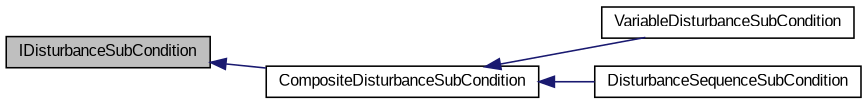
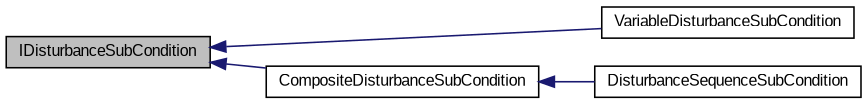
  digraph {
    fontname="Liberation Sans"
    rankdir=LR
    node [color=black fillcolor=white fontname="Liberation Sans" fontsize=10 shape=record style=filled]
    edge [color=midnightblue dir=back fontname="Liberation Sans" fontsize=10 labelfontname=Helvetica labelfontsize=10 style=solid]
    n1 [fillcolor=grey75 fontcolor=black height=0.2 label=IDisturbanceSubCondition width=0.4]
    n2 [height=0.2 label=CompositeDisturbanceSubCondition width=0.4]
    n3 [height=0.2 label=VariableDisturbanceSubCondition width=0.4]
    n4 [height=0.2 label=DisturbanceSequenceSubCondition width=0.4]
    n1 -> n2
-   n2 -> n3
+   n1 -> n3
    n2 -> n4
  }
